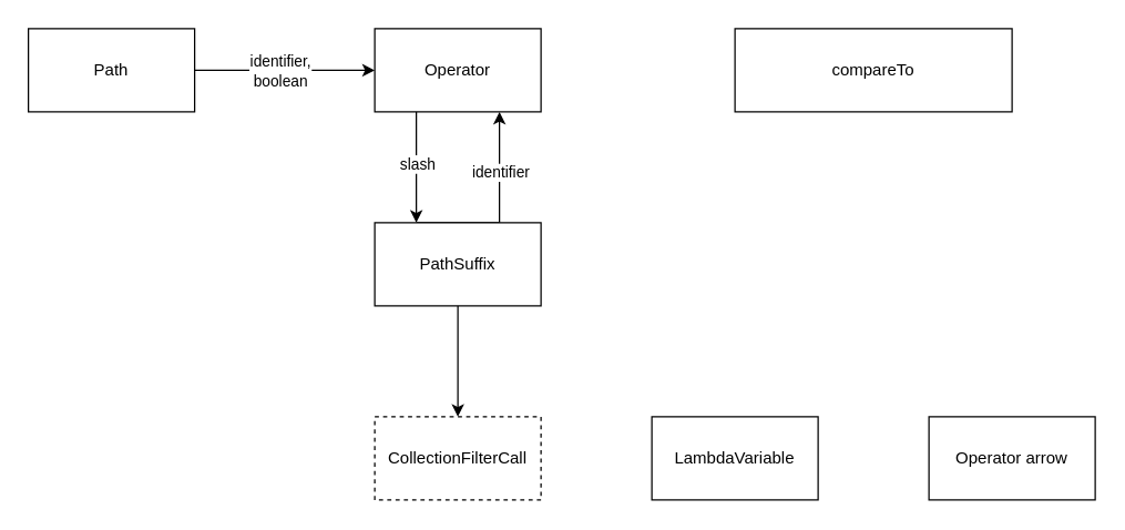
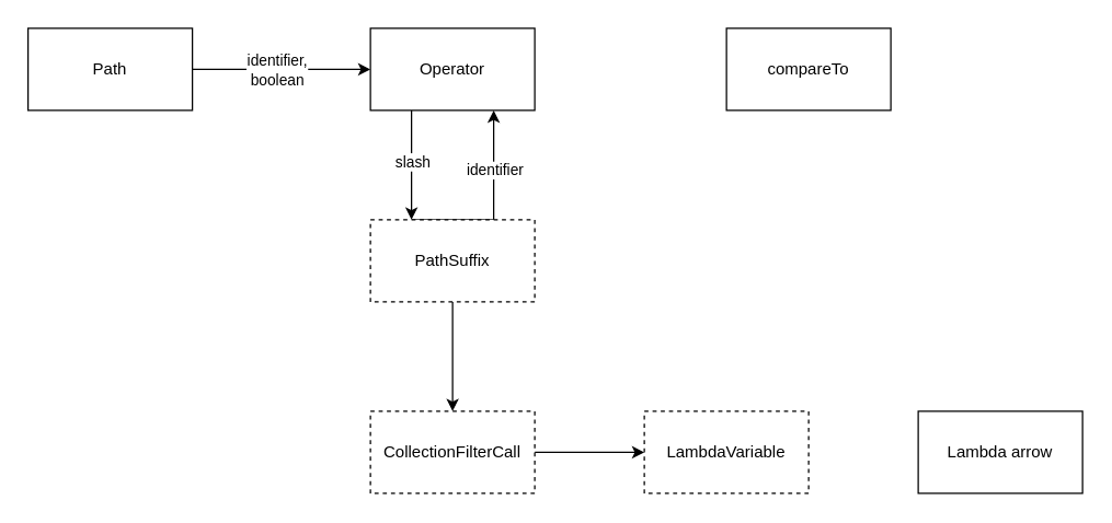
  <mxCell id="0" />
  <mxCell id="1" parent="0" />
  <mxCell id="2" style="edgeStyle=orthogonalEdgeStyle;rounded=0;orthogonalLoop=1;jettySize=auto;html=1;" edge="1" parent="1" source="5"><mxGeometry relative="1" as="geometry"><mxPoint x="270" y="50" as="targetPoint" /></mxGeometry></mxCell>
  <mxCell id="3" value="Text" style="edgeLabel;html=1;align=center;verticalAlign=middle;resizable=0;points=[];" vertex="1" connectable="0" parent="2"><mxGeometry x="0.093" y="2" relative="1" as="geometry"><mxPoint x="-11" y="2" as="offset" /></mxGeometry></mxCell>
  <mxCell id="4" value="identifier,&lt;br&gt;boolean" style="edgeLabel;html=1;align=center;verticalAlign=middle;resizable=0;points=[];" vertex="1" connectable="0" parent="2"><mxGeometry x="-0.061" relative="1" as="geometry"><mxPoint as="offset" /></mxGeometry></mxCell>
  <mxCell id="5" value="Path" style="rounded=0;whiteSpace=wrap;html=1;" vertex="1" parent="1"><mxGeometry x="20" y="20" width="120" height="60" as="geometry" /></mxCell>
  <mxCell id="6" value="" style="edgeStyle=orthogonalEdgeStyle;rounded=0;orthogonalLoop=1;jettySize=auto;html=1;exitX=0.25;exitY=0;exitDx=0;exitDy=0;entryX=0.75;entryY=1;entryDx=0;entryDy=0;" edge="1" parent="1" source="14" target="11"><mxGeometry relative="1" as="geometry"><mxPoint x="270" y="120" as="targetPoint" /><Array as="points"><mxPoint x="360" y="160" /></Array></mxGeometry></mxCell>
  <mxCell id="7" value="identifier" style="edgeLabel;html=1;align=center;verticalAlign=middle;resizable=0;points=[];" vertex="1" connectable="0" parent="6"><mxGeometry x="0.39" relative="1" as="geometry"><mxPoint as="offset" /></mxGeometry></mxCell>
  <mxCell id="8" value="" style="edgeStyle=orthogonalEdgeStyle;rounded=0;orthogonalLoop=1;jettySize=auto;html=1;exitX=0.25;exitY=1;exitDx=0;exitDy=0;entryX=0.25;entryY=0;entryDx=0;entryDy=0;" edge="1" parent="1" source="11" target="14"><mxGeometry relative="1" as="geometry" /></mxCell>
  <mxCell id="9" value="&amp;nbsp;/&amp;nbsp;" style="edgeLabel;html=1;align=center;verticalAlign=middle;resizable=0;points=[];" vertex="1" connectable="0" parent="8"><mxGeometry x="-0.071" relative="1" as="geometry"><mxPoint as="offset" /></mxGeometry></mxCell>
  <mxCell id="10" value="slash" style="edgeLabel;html=1;align=center;verticalAlign=middle;resizable=0;points=[];" vertex="1" connectable="0" parent="8"><mxGeometry x="-0.071" relative="1" as="geometry"><mxPoint as="offset" /></mxGeometry></mxCell>
  <mxCell id="11" value="Operator" style="rounded=0;whiteSpace=wrap;html=1;" vertex="1" parent="1"><mxGeometry x="270" y="20" width="120" height="60" as="geometry" /></mxCell>
- <mxCell id="12" value="compareTo" style="rounded=0;whiteSpace=wrap;html=1;" vertex="1" parent="1"><mxGeometry x="530" y="20" width="200" height="60" as="geometry" /></mxCell>
+ <mxCell id="12" value="compareTo" style="rounded=0;whiteSpace=wrap;html=1;" vertex="1" parent="1"><mxGeometry x="530" y="20" width="120" height="60" as="geometry" /></mxCell>
  <mxCell id="13" value="" style="edgeStyle=orthogonalEdgeStyle;rounded=0;orthogonalLoop=1;jettySize=auto;html=1;" edge="1" parent="1" source="14" target="16"><mxGeometry relative="1" as="geometry" /></mxCell>
- <mxCell id="14" value="PathSuffix" style="rounded=0;whiteSpace=wrap;html=1;" vertex="1" parent="1"><mxGeometry x="270" y="160" width="120" height="60" as="geometry" /></mxCell>
+ <mxCell id="14" value="PathSuffix" style="rounded=0;whiteSpace=wrap;html=1;dashed=1;" vertex="1" parent="1"><mxGeometry x="270" y="160" width="120" height="60" as="geometry" /></mxCell>
+ <mxCell id="15" value="" style="edgeStyle=orthogonalEdgeStyle;rounded=0;orthogonalLoop=1;jettySize=auto;html=1;" edge="1" parent="1" source="16" target="17"><mxGeometry relative="1" as="geometry" /></mxCell>
  <mxCell id="16" value="CollectionFilterCall" style="rounded=0;whiteSpace=wrap;html=1;dashed=1;" vertex="1" parent="1"><mxGeometry x="270" y="300" width="120" height="60" as="geometry" /></mxCell>
- <mxCell id="17" value="LambdaVariable" style="rounded=0;whiteSpace=wrap;html=1;" vertex="1" parent="1"><mxGeometry x="470" y="300" width="120" height="60" as="geometry" /></mxCell>
- <mxCell id="18" value="Operator arrow" style="rounded=0;whiteSpace=wrap;html=1;" vertex="1" parent="1"><mxGeometry x="670" y="300" width="120" height="60" as="geometry" /></mxCell>
+ <mxCell id="17" value="LambdaVariable" style="rounded=0;whiteSpace=wrap;html=1;dashed=1;" vertex="1" parent="1"><mxGeometry x="470" y="300" width="120" height="60" as="geometry" /></mxCell>
+ <mxCell id="18" value="Lambda arrow" style="rounded=0;whiteSpace=wrap;html=1;" vertex="1" parent="1"><mxGeometry x="670" y="300" width="120" height="60" as="geometry" /></mxCell>
